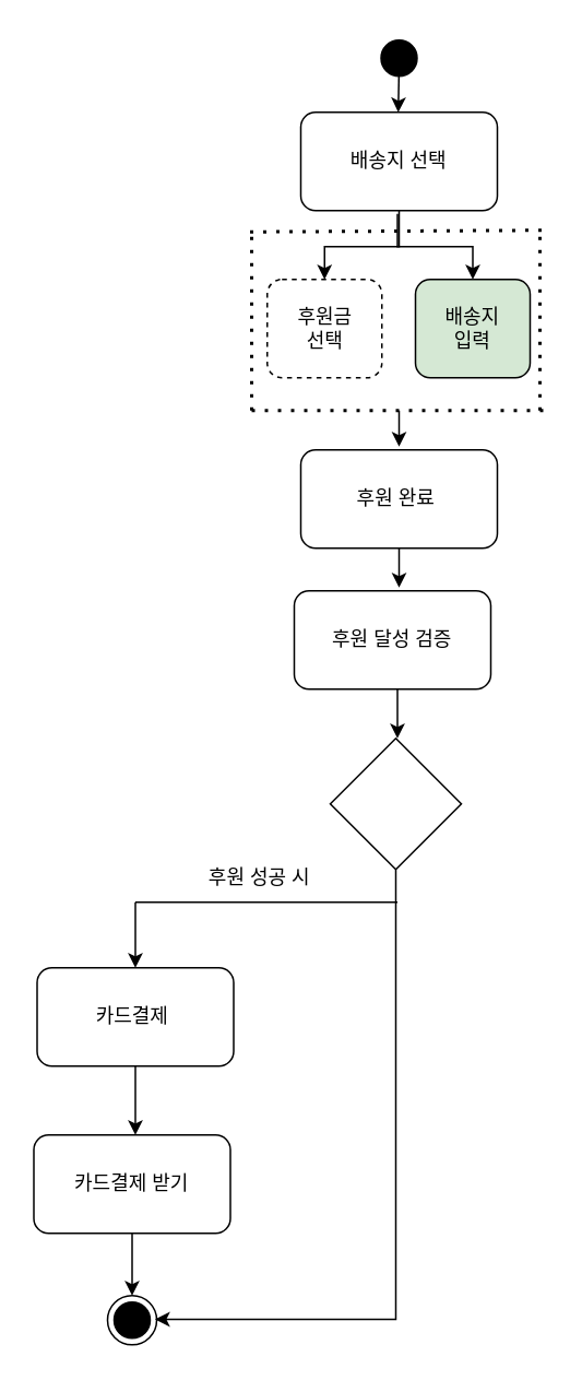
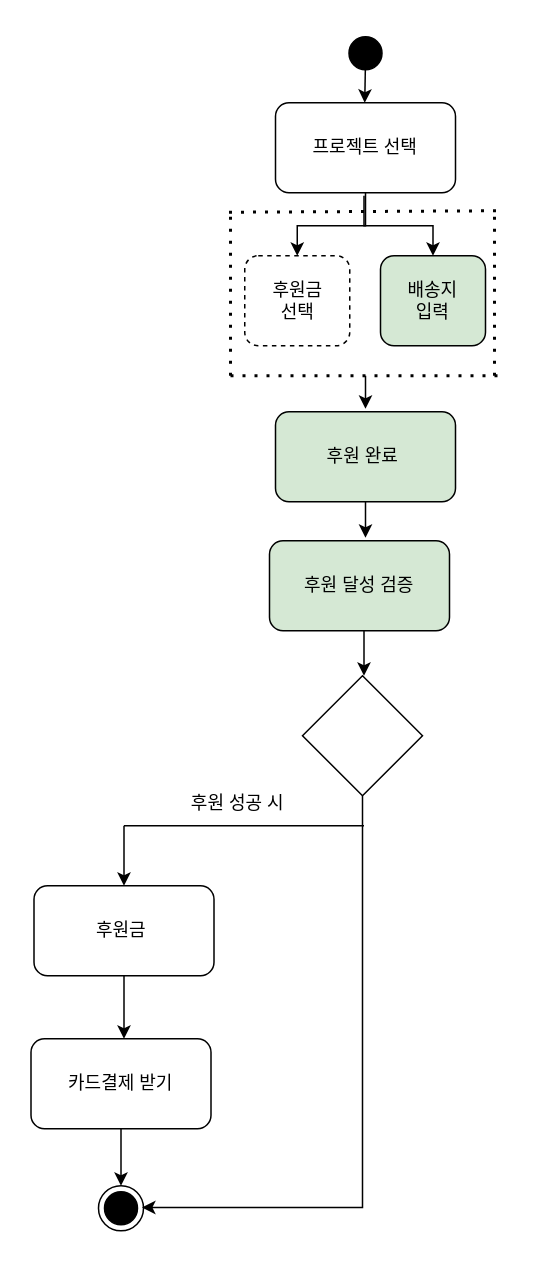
  <mxCell id="0" />
  <mxCell id="1" parent="0" />
  <mxCell id="2" style="edgeStyle=orthogonalEdgeStyle;rounded=0;orthogonalLoop=1;jettySize=auto;html=1;exitX=0.5;exitY=1;exitDx=0;exitDy=0;strokeColor=#000000;" edge="1" parent="1"><mxGeometry relative="1" as="geometry"><mxPoint x="243" y="108" as="sourcePoint" /><mxPoint x="243" y="108" as="targetPoint" /></mxGeometry></mxCell>
  <mxCell id="3" style="edgeStyle=orthogonalEdgeStyle;rounded=0;orthogonalLoop=1;jettySize=auto;html=1;exitX=0.5;exitY=0;exitDx=0;exitDy=0;" edge="1" parent="1" source="4"><mxGeometry relative="1" as="geometry"><mxPoint x="242.765" y="68" as="targetPoint" /></mxGeometry></mxCell>
- <mxCell id="4" value="배송지 선택" style="rounded=1;whiteSpace=wrap;html=1;strokeColor=#000000;" vertex="1" parent="1"><mxGeometry x="183" y="68" width="120" height="60" as="geometry" /></mxCell>
+ <mxCell id="4" value="프로젝트 선택" style="rounded=1;whiteSpace=wrap;html=1;strokeColor=#000000;" vertex="1" parent="1"><mxGeometry x="183" y="68" width="120" height="60" as="geometry" /></mxCell>
  <mxCell id="5" value="" style="endArrow=none;dashed=1;html=1;dashPattern=1 3;strokeWidth=2;rounded=0;strokeColor=#000000;" edge="1" parent="1"><mxGeometry width="50" height="50" relative="1" as="geometry"><mxPoint x="153" y="250" as="sourcePoint" /><mxPoint x="153" y="140" as="targetPoint" /></mxGeometry></mxCell>
  <mxCell id="6" value="" style="endArrow=none;dashed=1;html=1;dashPattern=1 3;strokeWidth=2;rounded=0;strokeColor=#000000;" edge="1" parent="1"><mxGeometry width="50" height="50" relative="1" as="geometry"><mxPoint x="153" y="250" as="sourcePoint" /><mxPoint x="333" y="250" as="targetPoint" /></mxGeometry></mxCell>
  <mxCell id="7" value="" style="endArrow=classic;html=1;rounded=0;strokeColor=#000000;exitX=0.5;exitY=1;exitDx=0;exitDy=0;" edge="1" parent="1" source="17"><mxGeometry width="50" height="50" relative="1" as="geometry"><mxPoint x="241.41" y="343" as="sourcePoint" /><mxPoint x="243" y="358" as="targetPoint" /></mxGeometry></mxCell>
- <mxCell id="8" value="카드결제&amp;nbsp;" style="rounded=1;whiteSpace=wrap;html=1;strokeColor=#000000;" vertex="1" parent="1"><mxGeometry x="22" y="590" width="120" height="60" as="geometry" /></mxCell>
+ <mxCell id="8" value="후원금&amp;nbsp;" style="rounded=1;whiteSpace=wrap;html=1;strokeColor=#000000;" vertex="1" parent="1"><mxGeometry x="22" y="590" width="120" height="60" as="geometry" /></mxCell>
  <mxCell id="9" value="" style="endArrow=none;html=1;rounded=0;strokeColor=#000000;" edge="1" parent="1"><mxGeometry width="50" height="50" relative="1" as="geometry"><mxPoint x="82" y="550" as="sourcePoint" /><mxPoint x="242" y="550" as="targetPoint" /></mxGeometry></mxCell>
  <mxCell id="10" value="후원 성공 시" style="text;html=1;strokeColor=none;fillColor=none;align=center;verticalAlign=middle;whiteSpace=wrap;rounded=0;" vertex="1" parent="1"><mxGeometry x="88" y="520" width="140" height="30" as="geometry" /></mxCell>
  <mxCell id="11" value="" style="rhombus;whiteSpace=wrap;html=1;strokeColor=#000000;" vertex="1" parent="1"><mxGeometry x="201" y="450" width="80" height="80" as="geometry" /></mxCell>
  <mxCell id="12" value="" style="endArrow=none;html=1;rounded=0;strokeColor=#000000;entryX=0.5;entryY=1;entryDx=0;entryDy=0;" edge="1" parent="1" target="11"><mxGeometry width="50" height="50" relative="1" as="geometry"><mxPoint x="241" y="550" as="sourcePoint" /><mxPoint x="382" y="700" as="targetPoint" /></mxGeometry></mxCell>
  <mxCell id="13" value="" style="endArrow=classic;html=1;rounded=0;strokeColor=#000000;exitX=0.5;exitY=1;exitDx=0;exitDy=0;" edge="1" parent="1" source="8"><mxGeometry width="50" height="50" relative="1" as="geometry"><mxPoint x="112.59" y="687" as="sourcePoint" /><mxPoint x="82" y="692" as="targetPoint" /></mxGeometry></mxCell>
  <mxCell id="14" value="" style="ellipse;html=1;shape=endState;fillColor=#000000;strokeColor=#000000;" vertex="1" parent="1"><mxGeometry x="65" y="790" width="30" height="30" as="geometry" /></mxCell>
  <mxCell id="15" value="" style="endArrow=classic;html=1;rounded=0;strokeColor=#000000;" edge="1" parent="1"><mxGeometry width="50" height="50" relative="1" as="geometry"><mxPoint x="82" y="550" as="sourcePoint" /><mxPoint x="82" y="590" as="targetPoint" /></mxGeometry></mxCell>
  <mxCell id="16" value="" style="endArrow=classic;html=1;rounded=0;strokeColor=#000000;exitX=0.5;exitY=1;exitDx=0;exitDy=0;" edge="1" parent="1"><mxGeometry width="50" height="50" relative="1" as="geometry"><mxPoint x="243" y="250" as="sourcePoint" /><mxPoint x="243" y="272" as="targetPoint" /></mxGeometry></mxCell>
- <mxCell id="17" value="후원 완료&amp;nbsp;" style="rounded=1;whiteSpace=wrap;html=1;strokeColor=#000000;" vertex="1" parent="1"><mxGeometry x="183" y="274" width="120" height="60" as="geometry" /></mxCell>
+ <mxCell id="17" value="후원 완료&amp;nbsp;" style="rounded=1;whiteSpace=wrap;html=1;strokeColor=#000000;fillColor=#d5e8d4;" vertex="1" parent="1"><mxGeometry x="183" y="274" width="120" height="60" as="geometry" /></mxCell>
  <mxCell id="18" value="배송지&lt;br&gt;입력" style="rounded=1;whiteSpace=wrap;html=1;strokeColor=#000000;fillColor=#d5e8d4;" vertex="1" parent="1"><mxGeometry x="253" y="170" width="70" height="60" as="geometry" /></mxCell>
  <mxCell id="19" value="후원금&lt;br&gt;선택" style="rounded=1;whiteSpace=wrap;html=1;strokeColor=#000000;dashed=1;" vertex="1" parent="1"><mxGeometry x="162.5" y="170" width="70" height="60" as="geometry" /></mxCell>
  <mxCell id="20" value="" style="endArrow=none;dashed=1;html=1;dashPattern=1 3;strokeWidth=2;rounded=0;strokeColor=#000000;" edge="1" parent="1"><mxGeometry width="50" height="50" relative="1" as="geometry"><mxPoint x="329" y="250" as="sourcePoint" /><mxPoint x="329" y="140" as="targetPoint" /></mxGeometry></mxCell>
  <mxCell id="21" value="" style="endArrow=none;dashed=1;html=1;dashPattern=1 3;strokeWidth=2;rounded=0;strokeColor=#000000;" edge="1" parent="1"><mxGeometry width="50" height="50" relative="1" as="geometry"><mxPoint x="152" y="141" as="sourcePoint" /><mxPoint x="333" y="140" as="targetPoint" /></mxGeometry></mxCell>
  <mxCell id="22" value="" style="edgeStyle=elbowEdgeStyle;elbow=vertical;endArrow=classic;html=1;rounded=0;entryX=0.5;entryY=0;entryDx=0;entryDy=0;" edge="1" parent="1" target="19"><mxGeometry width="50" height="50" relative="1" as="geometry"><mxPoint x="243" y="128" as="sourcePoint" /><mxPoint x="123" y="190" as="targetPoint" /><Array as="points"><mxPoint x="183" y="150" /></Array></mxGeometry></mxCell>
  <mxCell id="23" value="" style="edgeStyle=elbowEdgeStyle;elbow=vertical;endArrow=classic;html=1;rounded=0;entryX=0.5;entryY=0;entryDx=0;entryDy=0;" edge="1" parent="1" target="18"><mxGeometry width="50" height="50" relative="1" as="geometry"><mxPoint x="242" y="130" as="sourcePoint" /><mxPoint x="363" y="190" as="targetPoint" /><Array as="points"><mxPoint x="303" y="150" /></Array></mxGeometry></mxCell>
  <mxCell id="24" value="카드결제 받기" style="rounded=1;whiteSpace=wrap;html=1;strokeColor=#000000;" vertex="1" parent="1"><mxGeometry x="20" y="692" width="120" height="60" as="geometry" /></mxCell>
  <mxCell id="25" value="" style="endArrow=classic;html=1;rounded=0;strokeColor=#000000;exitX=0.5;exitY=1;exitDx=0;exitDy=0;" edge="1" parent="1" source="24"><mxGeometry width="50" height="50" relative="1" as="geometry"><mxPoint x="240.5" y="768" as="sourcePoint" /><mxPoint x="80" y="790" as="targetPoint" /></mxGeometry></mxCell>
- <mxCell id="26" value="후원 달성 검증" style="rounded=1;whiteSpace=wrap;html=1;strokeColor=#000000;" vertex="1" parent="1"><mxGeometry x="179" y="360" width="120" height="60" as="geometry" /></mxCell>
+ <mxCell id="26" value="후원 달성 검증" style="rounded=1;whiteSpace=wrap;html=1;strokeColor=#000000;fillColor=#d5e8d4;" vertex="1" parent="1"><mxGeometry x="179" y="360" width="120" height="60" as="geometry" /></mxCell>
  <mxCell id="27" value="" style="endArrow=classic;html=1;rounded=0;strokeColor=#000000;exitX=0.5;exitY=1;exitDx=0;exitDy=0;" edge="1" parent="1"><mxGeometry width="50" height="50" relative="1" as="geometry"><mxPoint x="242" y="420" as="sourcePoint" /><mxPoint x="242" y="450" as="targetPoint" /></mxGeometry></mxCell>
  <mxCell id="28" value="" style="edgeStyle=segmentEdgeStyle;endArrow=classic;html=1;rounded=0;" edge="1" parent="1"><mxGeometry width="50" height="50" relative="1" as="geometry"><mxPoint x="241" y="550" as="sourcePoint" /><mxPoint x="94" y="804.5" as="targetPoint" /><Array as="points"><mxPoint x="241" y="550" /><mxPoint x="241" y="805" /></Array></mxGeometry></mxCell>
  <mxCell id="29" value="" style="ellipse;html=1;shape=startState;fillColor=#000000;strokeColor=#000000;" vertex="1" parent="1"><mxGeometry x="228" y="20" width="30" height="30" as="geometry" /></mxCell>
  <mxCell id="30" value="" style="endArrow=classic;html=1;rounded=0;strokeColor=#000000;" edge="1" parent="1"><mxGeometry width="50" height="50" relative="1" as="geometry"><mxPoint x="243" y="40" as="sourcePoint" /><mxPoint x="242.5" y="68" as="targetPoint" /></mxGeometry></mxCell>
